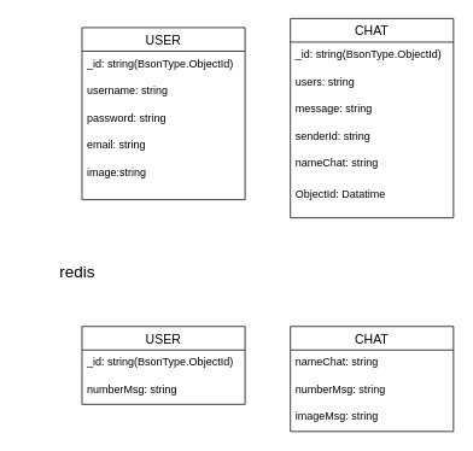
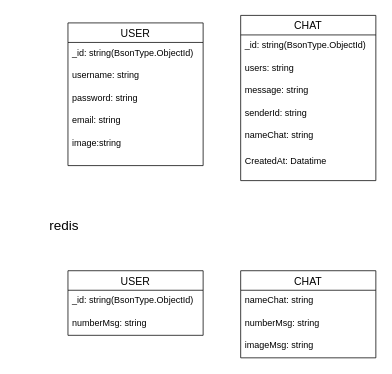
  <mxCell id="0" />
  <mxCell id="1" parent="0" />
  <mxCell id="2" value="USER" style="swimlane;fontStyle=0;childLayout=stackLayout;horizontal=1;startSize=26;horizontalStack=0;resizeParent=1;resizeParentMax=0;resizeLast=0;collapsible=1;marginBottom=0;align=center;fontSize=14;" parent="1" vertex="1"><mxGeometry x="90" y="30" width="180" height="190" as="geometry" /></mxCell>
  <mxCell id="3" value="_id: string(BsonType.ObjectId)" style="text;strokeColor=none;fillColor=none;spacingLeft=4;spacingRight=4;overflow=hidden;rotatable=0;points=[[0,0.5],[1,0.5]];portConstraint=eastwest;fontSize=12;" parent="2" vertex="1"><mxGeometry y="26" width="180" height="30" as="geometry" /></mxCell>
  <mxCell id="4" value="username: string" style="text;strokeColor=none;fillColor=none;spacingLeft=4;spacingRight=4;overflow=hidden;rotatable=0;points=[[0,0.5],[1,0.5]];portConstraint=eastwest;fontSize=12;" parent="2" vertex="1"><mxGeometry y="56" width="180" height="30" as="geometry" /></mxCell>
  <mxCell id="5" value="password: string" style="text;strokeColor=none;fillColor=none;spacingLeft=4;spacingRight=4;overflow=hidden;rotatable=0;points=[[0,0.5],[1,0.5]];portConstraint=eastwest;fontSize=12;" parent="2" vertex="1"><mxGeometry y="86" width="180" height="30" as="geometry" /></mxCell>
  <mxCell id="6" value="email: string" style="text;strokeColor=none;fillColor=none;spacingLeft=4;spacingRight=4;overflow=hidden;rotatable=0;points=[[0,0.5],[1,0.5]];portConstraint=eastwest;fontSize=12;" parent="2" vertex="1"><mxGeometry y="116" width="180" height="30" as="geometry" /></mxCell>
  <mxCell id="7" value="image:string" style="text;strokeColor=none;fillColor=none;spacingLeft=4;spacingRight=4;overflow=hidden;rotatable=0;points=[[0,0.5],[1,0.5]];portConstraint=eastwest;fontSize=12;" parent="2" vertex="1"><mxGeometry y="146" width="180" height="44" as="geometry" /></mxCell>
  <mxCell id="8" value="CHAT" style="swimlane;fontStyle=0;childLayout=stackLayout;horizontal=1;startSize=26;horizontalStack=0;resizeParent=1;resizeParentMax=0;resizeLast=0;collapsible=1;marginBottom=0;align=center;fontSize=14;" parent="1" vertex="1"><mxGeometry x="320" y="20" width="180" height="220" as="geometry" /></mxCell>
  <mxCell id="9" value="_id: string(BsonType.ObjectId)" style="text;strokeColor=none;fillColor=none;spacingLeft=4;spacingRight=4;overflow=hidden;rotatable=0;points=[[0,0.5],[1,0.5]];portConstraint=eastwest;fontSize=12;" parent="8" vertex="1"><mxGeometry y="26" width="180" height="30" as="geometry" /></mxCell>
  <mxCell id="10" value="users: string" style="text;strokeColor=none;fillColor=none;spacingLeft=4;spacingRight=4;overflow=hidden;rotatable=0;points=[[0,0.5],[1,0.5]];portConstraint=eastwest;fontSize=12;" parent="8" vertex="1"><mxGeometry y="56" width="180" height="30" as="geometry" /></mxCell>
  <mxCell id="11" value="message: string" style="text;strokeColor=none;fillColor=none;spacingLeft=4;spacingRight=4;overflow=hidden;rotatable=0;points=[[0,0.5],[1,0.5]];portConstraint=eastwest;fontSize=12;" parent="8" vertex="1"><mxGeometry y="86" width="180" height="30" as="geometry" /></mxCell>
  <mxCell id="12" value="senderId: string" style="text;strokeColor=none;fillColor=none;spacingLeft=4;spacingRight=4;overflow=hidden;rotatable=0;points=[[0,0.5],[1,0.5]];portConstraint=eastwest;fontSize=12;" parent="8" vertex="1"><mxGeometry y="116" width="180" height="30" as="geometry" /></mxCell>
  <mxCell id="13" value="nameChat: string" style="text;strokeColor=none;fillColor=none;spacingLeft=4;spacingRight=4;overflow=hidden;rotatable=0;points=[[0,0.5],[1,0.5]];portConstraint=eastwest;fontSize=12;" parent="8" vertex="1"><mxGeometry y="146" width="180" height="34" as="geometry" /></mxCell>
- <mxCell id="14" value="ObjectId: Datatime" style="text;strokeColor=none;fillColor=none;spacingLeft=4;spacingRight=4;overflow=hidden;rotatable=0;points=[[0,0.5],[1,0.5]];portConstraint=eastwest;fontSize=12;" parent="8" vertex="1"><mxGeometry y="180" width="180" height="40" as="geometry" /></mxCell>
+ <mxCell id="14" value="CreatedAt: Datatime" style="text;strokeColor=none;fillColor=none;spacingLeft=4;spacingRight=4;overflow=hidden;rotatable=0;points=[[0,0.5],[1,0.5]];portConstraint=eastwest;fontSize=12;" parent="8" vertex="1"><mxGeometry y="180" width="180" height="40" as="geometry" /></mxCell>
  <mxCell id="15" value="&lt;font style=&quot;font-size: 18px;&quot;&gt;redis&lt;/font&gt;" style="text;html=1;strokeColor=none;fillColor=none;align=center;verticalAlign=middle;whiteSpace=wrap;rounded=0;" parent="1" vertex="1"><mxGeometry x="20" y="270" width="130" height="60" as="geometry" /></mxCell>
  <mxCell id="16" value="USER" style="swimlane;fontStyle=0;childLayout=stackLayout;horizontal=1;startSize=26;horizontalStack=0;resizeParent=1;resizeParentMax=0;resizeLast=0;collapsible=1;marginBottom=0;align=center;fontSize=14;" parent="1" vertex="1"><mxGeometry x="90" y="360" width="180" height="86" as="geometry" /></mxCell>
  <mxCell id="17" value="_id: string(BsonType.ObjectId)" style="text;strokeColor=none;fillColor=none;spacingLeft=4;spacingRight=4;overflow=hidden;rotatable=0;points=[[0,0.5],[1,0.5]];portConstraint=eastwest;fontSize=12;" parent="16" vertex="1"><mxGeometry y="26" width="180" height="30" as="geometry" /></mxCell>
  <mxCell id="18" value="numberMsg: string" style="text;strokeColor=none;fillColor=none;spacingLeft=4;spacingRight=4;overflow=hidden;rotatable=0;points=[[0,0.5],[1,0.5]];portConstraint=eastwest;fontSize=12;" parent="16" vertex="1"><mxGeometry y="56" width="180" height="30" as="geometry" /></mxCell>
  <mxCell id="19" value="CHAT" style="swimlane;fontStyle=0;childLayout=stackLayout;horizontal=1;startSize=26;horizontalStack=0;resizeParent=1;resizeParentMax=0;resizeLast=0;collapsible=1;marginBottom=0;align=center;fontSize=14;" vertex="1" parent="1"><mxGeometry x="320" y="360" width="180" height="116" as="geometry" /></mxCell>
  <mxCell id="20" value="nameChat: string" style="text;strokeColor=none;fillColor=none;spacingLeft=4;spacingRight=4;overflow=hidden;rotatable=0;points=[[0,0.5],[1,0.5]];portConstraint=eastwest;fontSize=12;" vertex="1" parent="19"><mxGeometry y="26" width="180" height="30" as="geometry" /></mxCell>
  <mxCell id="21" value="numberMsg: string" style="text;strokeColor=none;fillColor=none;spacingLeft=4;spacingRight=4;overflow=hidden;rotatable=0;points=[[0,0.5],[1,0.5]];portConstraint=eastwest;fontSize=12;" vertex="1" parent="19"><mxGeometry y="56" width="180" height="30" as="geometry" /></mxCell>
  <mxCell id="22" value="imageMsg: string" style="text;strokeColor=none;fillColor=none;spacingLeft=4;spacingRight=4;overflow=hidden;rotatable=0;points=[[0,0.5],[1,0.5]];portConstraint=eastwest;fontSize=12;" vertex="1" parent="19"><mxGeometry y="86" width="180" height="30" as="geometry" /></mxCell>
